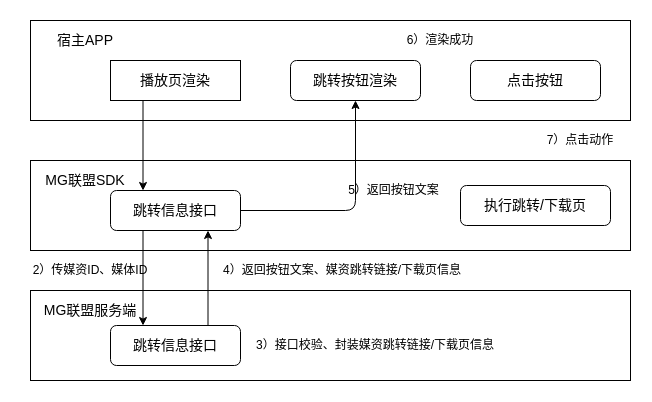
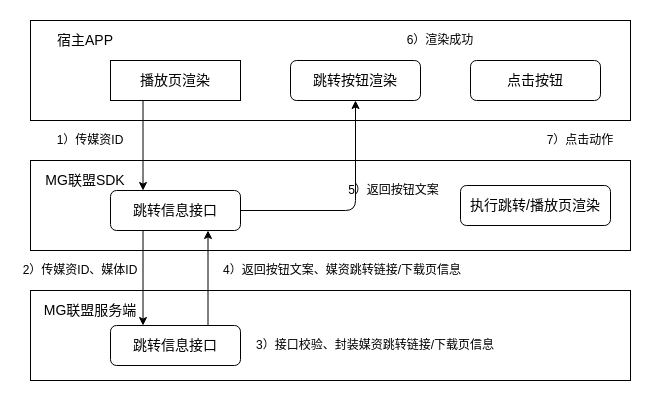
  <mxCell id="0" />
  <mxCell id="1" parent="0" />
  <mxCell id="2" value="" style="rounded=0;whiteSpace=wrap;html=1;align=center;" vertex="1" parent="1"><mxGeometry x="30" y="20" width="600" height="100" as="geometry" /></mxCell>
  <mxCell id="3" value="" style="rounded=0;whiteSpace=wrap;html=1;align=center;" vertex="1" parent="1"><mxGeometry x="30" y="160" width="600" height="90" as="geometry" /></mxCell>
  <mxCell id="4" value="&lt;font style=&quot;font-size: 14px&quot;&gt;播放页渲染&lt;/font&gt;" style="whiteSpace=wrap;html=1;rounded=0;" vertex="1" parent="1"><mxGeometry x="110" y="60" width="130" height="40" as="geometry" /></mxCell>
  <mxCell id="5" value="&lt;font style=&quot;font-size: 14px&quot;&gt;宿主APP&lt;/font&gt;" style="text;html=1;strokeColor=none;fillColor=none;align=center;verticalAlign=middle;whiteSpace=wrap;rounded=0;" vertex="1" parent="1"><mxGeometry x="55" y="30" width="60" height="20" as="geometry" /></mxCell>
  <mxCell id="6" value="&lt;font style=&quot;font-size: 14px&quot;&gt;MG联盟SDK&lt;/font&gt;" style="text;html=1;strokeColor=none;fillColor=none;align=center;verticalAlign=middle;whiteSpace=wrap;rounded=0;" vertex="1" parent="1"><mxGeometry x="40" y="170" width="90" height="20" as="geometry" /></mxCell>
  <mxCell id="7" value="&lt;font style=&quot;font-size: 14px&quot;&gt;跳转信息接口&lt;/font&gt;" style="rounded=1;whiteSpace=wrap;html=1;" vertex="1" parent="1"><mxGeometry x="110" y="190" width="130" height="40" as="geometry" /></mxCell>
  <mxCell id="8" value="" style="rounded=0;whiteSpace=wrap;html=1;align=center;" vertex="1" parent="1"><mxGeometry x="30" y="290" width="600" height="90" as="geometry" /></mxCell>
  <mxCell id="9" value="&lt;font style=&quot;font-size: 14px&quot;&gt;MG联盟服务端&lt;/font&gt;" style="text;html=1;strokeColor=none;fillColor=none;align=center;verticalAlign=middle;whiteSpace=wrap;rounded=0;" vertex="1" parent="1"><mxGeometry x="40" y="300" width="100" height="20" as="geometry" /></mxCell>
  <mxCell id="10" value="&lt;font style=&quot;font-size: 14px&quot;&gt;跳转信息接口&lt;/font&gt;" style="rounded=1;whiteSpace=wrap;html=1;" vertex="1" parent="1"><mxGeometry x="110" y="325" width="130" height="40" as="geometry" /></mxCell>
  <mxCell id="11" value="" style="endArrow=classic;html=1;exitX=0.25;exitY=1;exitDx=0;exitDy=0;entryX=0.25;entryY=0;entryDx=0;entryDy=0;" edge="1" parent="1" source="4" target="7"><mxGeometry width="50" height="50" relative="1" as="geometry"><mxPoint x="280" y="350" as="sourcePoint" /><mxPoint x="330" y="300" as="targetPoint" /></mxGeometry></mxCell>
  <mxCell id="12" value="" style="endArrow=classic;html=1;entryX=0.25;entryY=0;entryDx=0;entryDy=0;exitX=0.25;exitY=1;exitDx=0;exitDy=0;" edge="1" parent="1" source="7" target="10"><mxGeometry width="50" height="50" relative="1" as="geometry"><mxPoint x="175" y="230" as="sourcePoint" /><mxPoint x="174.5" y="300" as="targetPoint" /></mxGeometry></mxCell>
  <mxCell id="13" value="&lt;font style=&quot;font-size: 14px&quot;&gt;跳转按钮渲染&lt;/font&gt;" style="rounded=1;whiteSpace=wrap;html=1;" vertex="1" parent="1"><mxGeometry x="290" y="60" width="130" height="40" as="geometry" /></mxCell>
  <mxCell id="14" value="&lt;font style=&quot;font-size: 14px&quot;&gt;点击按钮&lt;/font&gt;" style="rounded=1;whiteSpace=wrap;html=1;" vertex="1" parent="1"><mxGeometry x="470" y="60" width="130" height="40" as="geometry" /></mxCell>
- <mxCell id="15" value="&lt;font style=&quot;font-size: 14px&quot;&gt;执行跳转/下载页&lt;/font&gt;" style="rounded=1;whiteSpace=wrap;html=1;" vertex="1" parent="1"><mxGeometry x="460" y="185" width="150" height="40" as="geometry" /></mxCell>
- <mxCell id="17" value="2）传媒资ID、媒体ID" style="text;html=1;strokeColor=none;fillColor=none;align=center;verticalAlign=middle;whiteSpace=wrap;rounded=0;" vertex="1" parent="1"><mxGeometry x="30" y="260" width="120" height="20" as="geometry" /></mxCell>
+ <mxCell id="15" value="&lt;font style=&quot;font-size: 14px&quot;&gt;执行跳转/播放页渲染&lt;/font&gt;" style="rounded=1;whiteSpace=wrap;html=1;" vertex="1" parent="1"><mxGeometry x="460" y="185" width="150" height="40" as="geometry" /></mxCell>
+ <mxCell id="16" value="1）传媒资ID" style="text;html=1;strokeColor=none;fillColor=none;align=center;verticalAlign=middle;whiteSpace=wrap;rounded=0;" vertex="1" parent="1"><mxGeometry x="50" y="130" width="80" height="20" as="geometry" /></mxCell>
+ <mxCell id="17" value="2）传媒资ID、媒体ID" style="text;html=1;strokeColor=none;fillColor=none;align=center;verticalAlign=middle;whiteSpace=wrap;rounded=0;" vertex="1" parent="1"><mxGeometry x="20" y="260" width="120" height="20" as="geometry" /></mxCell>
  <mxCell id="18" value="&lt;font style=&quot;font-size: 12px&quot;&gt;3）接口校验、封装媒资跳转链接/下载页信息&lt;/font&gt;" style="text;html=1;strokeColor=none;fillColor=none;align=center;verticalAlign=middle;whiteSpace=wrap;rounded=0;" vertex="1" parent="1"><mxGeometry x="247" y="335" width="256" height="20" as="geometry" /></mxCell>
  <mxCell id="19" value="&lt;font style=&quot;font-size: 12px&quot;&gt;4）返回按钮文案、媒资跳转链接/下载页信息&lt;/font&gt;" style="text;html=1;strokeColor=none;fillColor=none;align=center;verticalAlign=middle;whiteSpace=wrap;rounded=0;" vertex="1" parent="1"><mxGeometry x="214" y="260" width="256" height="20" as="geometry" /></mxCell>
  <mxCell id="20" value="6）渲染成功" style="text;html=1;strokeColor=none;fillColor=none;align=center;verticalAlign=middle;whiteSpace=wrap;rounded=0;" vertex="1" parent="1"><mxGeometry x="400" y="30" width="80" height="20" as="geometry" /></mxCell>
  <mxCell id="21" value="" style="endArrow=classic;html=1;entryX=0.75;entryY=1;entryDx=0;entryDy=0;exitX=0.75;exitY=0;exitDx=0;exitDy=0;" edge="1" parent="1" source="10" target="7"><mxGeometry width="50" height="50" relative="1" as="geometry"><mxPoint x="230" y="270" as="sourcePoint" /><mxPoint x="185" y="335" as="targetPoint" /></mxGeometry></mxCell>
  <mxCell id="22" value="" style="endArrow=classic;html=1;entryX=0.5;entryY=1;entryDx=0;entryDy=0;exitX=1;exitY=0.5;exitDx=0;exitDy=0;" edge="1" parent="1" source="7" target="13"><mxGeometry width="50" height="50" relative="1" as="geometry"><mxPoint x="207" y="190" as="sourcePoint" /><mxPoint x="207" y="100" as="targetPoint" /><Array as="points"><mxPoint x="355" y="210" /></Array></mxGeometry></mxCell>
  <mxCell id="23" value="&lt;font style=&quot;font-size: 12px&quot;&gt;5）返回按钮文案&lt;/font&gt;" style="text;html=1;strokeColor=none;fillColor=none;align=center;verticalAlign=middle;whiteSpace=wrap;rounded=0;" vertex="1" parent="1"><mxGeometry x="337" y="180" width="113" height="20" as="geometry" /></mxCell>
  <mxCell id="24" value="7）点击动作" style="text;html=1;strokeColor=none;fillColor=none;align=center;verticalAlign=middle;whiteSpace=wrap;rounded=0;" vertex="1" parent="1"><mxGeometry x="540" y="130" width="80" height="20" as="geometry" /></mxCell>
